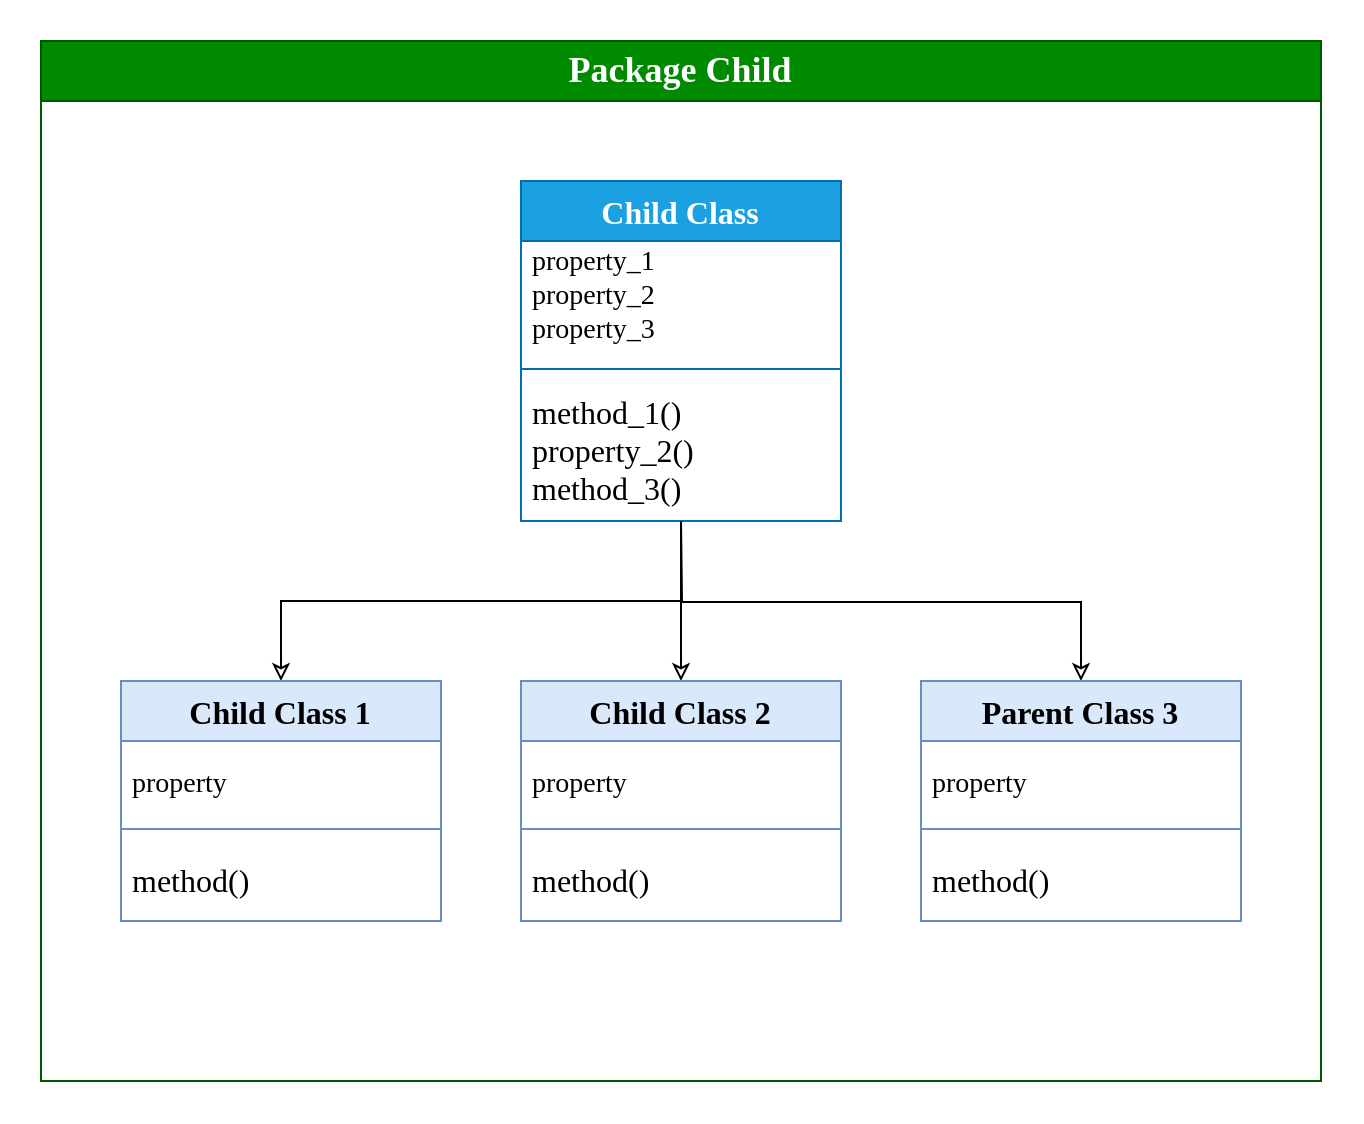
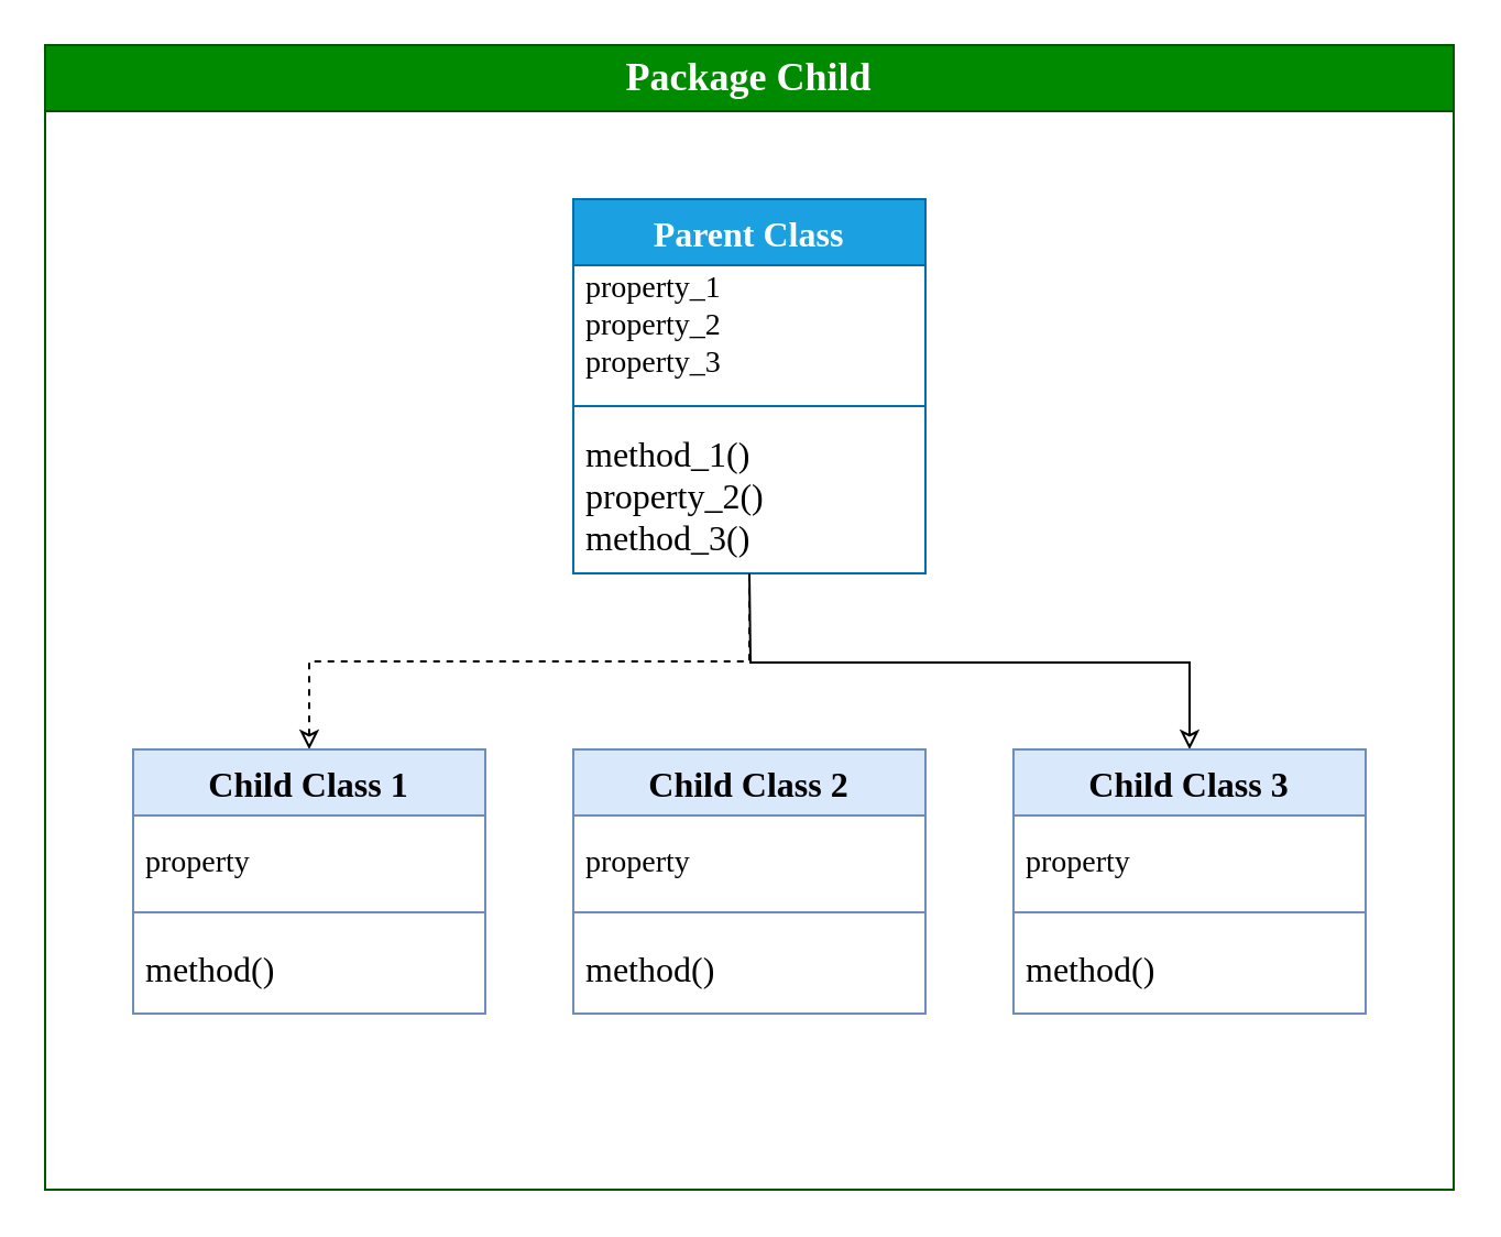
  <mxCell id="0" />
  <mxCell id="1" parent="0" />
  <mxCell id="2" value="&lt;font style=&quot;font-size: 18px;&quot; face=&quot;Georgia&quot;&gt;Package Child&lt;/font&gt;" style="swimlane;whiteSpace=wrap;html=1;startSize=30;fillColor=#008a00;strokeColor=#005700;fontColor=#ffffff;" parent="1" vertex="1"><mxGeometry x="20" y="20" width="640" height="520" as="geometry"><mxRectangle x="110" y="100" width="180" height="40" as="alternateBounds" /></mxGeometry></mxCell>
- <mxCell id="3" value="Child Class" style="swimlane;fontStyle=1;align=center;verticalAlign=middle;childLayout=stackLayout;horizontal=1;startSize=30;horizontalStack=0;resizeParent=1;resizeParentMax=0;resizeLast=0;collapsible=1;marginBottom=0;fontFamily=Georgia;fontSize=16;fillColor=#1ba1e2;fontColor=#ffffff;strokeColor=#006EAF;" parent="2" vertex="1"><mxGeometry x="240" y="70" width="160" height="170" as="geometry" /></mxCell>
+ <mxCell id="3" value="Parent Class" style="swimlane;fontStyle=1;align=center;verticalAlign=middle;childLayout=stackLayout;horizontal=1;startSize=30;horizontalStack=0;resizeParent=1;resizeParentMax=0;resizeLast=0;collapsible=1;marginBottom=0;fontFamily=Georgia;fontSize=16;fillColor=#1ba1e2;fontColor=#ffffff;strokeColor=#006EAF;" parent="2" vertex="1"><mxGeometry x="240" y="70" width="160" height="170" as="geometry" /></mxCell>
  <mxCell id="4" value="property_1&#10;property_2&#10;property_3&#10;" style="text;strokeColor=none;fillColor=none;align=left;verticalAlign=middle;spacingLeft=4;spacingRight=4;overflow=hidden;rotatable=0;points=[[0,0.5],[1,0.5]];portConstraint=eastwest;fontSize=14;fontFamily=Verdana;" parent="3" vertex="1"><mxGeometry y="30" width="160" height="60" as="geometry" /></mxCell>
  <mxCell id="5" value="" style="line;strokeWidth=1;fillColor=none;align=left;verticalAlign=middle;spacingTop=-1;spacingLeft=3;spacingRight=3;rotatable=0;labelPosition=right;points=[];portConstraint=eastwest;strokeColor=inherit;fontFamily=Georgia;fontSize=18;" parent="3" vertex="1"><mxGeometry y="90" width="160" height="8" as="geometry" /></mxCell>
  <mxCell id="6" value="method_1()&#10;property_2()&#10;method_3()" style="text;strokeColor=none;fillColor=none;align=left;verticalAlign=middle;spacingLeft=4;spacingRight=4;overflow=hidden;rotatable=0;points=[[0,0.5],[1,0.5]];portConstraint=eastwest;fontSize=16;fontFamily=Verdana;" parent="3" vertex="1"><mxGeometry y="98" width="160" height="72" as="geometry" /></mxCell>
- <mxCell id="7" style="edgeStyle=orthogonalEdgeStyle;rounded=0;orthogonalLoop=1;jettySize=auto;html=1;exitX=0.5;exitY=0;exitDx=0;exitDy=0;entryX=0.5;entryY=1;entryDx=0;entryDy=0;entryPerimeter=0;fontFamily=Verdana;fontSize=16;startArrow=classic;startFill=0;endArrow=none;endFill=0;" parent="2" source="8" target="6" edge="1"><mxGeometry relative="1" as="geometry" /></mxCell>
+ <mxCell id="7" style="edgeStyle=orthogonalEdgeStyle;rounded=0;orthogonalLoop=1;jettySize=auto;html=1;exitX=0.5;exitY=0;exitDx=0;exitDy=0;entryX=0.5;entryY=1;entryDx=0;entryDy=0;entryPerimeter=0;fontFamily=Verdana;fontSize=16;startArrow=classic;startFill=0;endArrow=none;endFill=0;dashed=1;" parent="2" source="8" target="6" edge="1"><mxGeometry relative="1" as="geometry" /></mxCell>
  <mxCell id="8" value="Child Class 1" style="swimlane;fontStyle=1;align=center;verticalAlign=middle;childLayout=stackLayout;horizontal=1;startSize=30;horizontalStack=0;resizeParent=1;resizeParentMax=0;resizeLast=0;collapsible=1;marginBottom=0;fontFamily=Georgia;fontSize=16;fillColor=#dae8fc;strokeColor=#6c8ebf;" parent="2" vertex="1"><mxGeometry x="40" y="320" width="160" height="120" as="geometry" /></mxCell>
  <mxCell id="9" value="property" style="text;strokeColor=none;fillColor=none;align=left;verticalAlign=middle;spacingLeft=4;spacingRight=4;overflow=hidden;rotatable=0;points=[[0,0.5],[1,0.5]];portConstraint=eastwest;fontSize=14;fontFamily=Verdana;" parent="8" vertex="1"><mxGeometry y="30" width="160" height="40" as="geometry" /></mxCell>
  <mxCell id="10" value="" style="line;strokeWidth=1;fillColor=none;align=left;verticalAlign=middle;spacingTop=-1;spacingLeft=3;spacingRight=3;rotatable=0;labelPosition=right;points=[];portConstraint=eastwest;strokeColor=inherit;fontFamily=Georgia;fontSize=18;" parent="8" vertex="1"><mxGeometry y="70" width="160" height="8" as="geometry" /></mxCell>
  <mxCell id="11" value="method()" style="text;strokeColor=none;fillColor=none;align=left;verticalAlign=middle;spacingLeft=4;spacingRight=4;overflow=hidden;rotatable=0;points=[[0,0.5],[1,0.5]];portConstraint=eastwest;fontSize=16;fontFamily=Verdana;" parent="8" vertex="1"><mxGeometry y="78" width="160" height="42" as="geometry" /></mxCell>
- <mxCell id="12" style="edgeStyle=orthogonalEdgeStyle;rounded=0;orthogonalLoop=1;jettySize=auto;html=1;exitX=0.5;exitY=0;exitDx=0;exitDy=0;entryX=0.5;entryY=1;entryDx=0;entryDy=0;entryPerimeter=0;fontFamily=Verdana;fontSize=16;startArrow=classic;startFill=0;endArrow=none;endFill=0;" parent="2" source="13" target="6" edge="1"><mxGeometry relative="1" as="geometry" /></mxCell>
  <mxCell id="13" value="Child Class 2" style="swimlane;fontStyle=1;align=center;verticalAlign=middle;childLayout=stackLayout;horizontal=1;startSize=30;horizontalStack=0;resizeParent=1;resizeParentMax=0;resizeLast=0;collapsible=1;marginBottom=0;fontFamily=Georgia;fontSize=16;fillColor=#dae8fc;strokeColor=#6c8ebf;" parent="2" vertex="1"><mxGeometry x="240" y="320" width="160" height="120" as="geometry" /></mxCell>
  <mxCell id="14" value="property" style="text;strokeColor=none;fillColor=none;align=left;verticalAlign=middle;spacingLeft=4;spacingRight=4;overflow=hidden;rotatable=0;points=[[0,0.5],[1,0.5]];portConstraint=eastwest;fontSize=14;fontFamily=Verdana;" parent="13" vertex="1"><mxGeometry y="30" width="160" height="40" as="geometry" /></mxCell>
  <mxCell id="15" value="" style="line;strokeWidth=1;fillColor=none;align=left;verticalAlign=middle;spacingTop=-1;spacingLeft=3;spacingRight=3;rotatable=0;labelPosition=right;points=[];portConstraint=eastwest;strokeColor=inherit;fontFamily=Georgia;fontSize=18;" parent="13" vertex="1"><mxGeometry y="70" width="160" height="8" as="geometry" /></mxCell>
  <mxCell id="16" value="method()" style="text;strokeColor=none;fillColor=none;align=left;verticalAlign=middle;spacingLeft=4;spacingRight=4;overflow=hidden;rotatable=0;points=[[0,0.5],[1,0.5]];portConstraint=eastwest;fontSize=16;fontFamily=Verdana;" parent="13" vertex="1"><mxGeometry y="78" width="160" height="42" as="geometry" /></mxCell>
  <mxCell id="17" style="edgeStyle=orthogonalEdgeStyle;rounded=0;orthogonalLoop=1;jettySize=auto;html=1;exitX=0.5;exitY=0;exitDx=0;exitDy=0;fontFamily=Verdana;fontSize=16;startArrow=classic;startFill=0;endArrow=none;endFill=0;" parent="2" source="18" edge="1"><mxGeometry relative="1" as="geometry"><mxPoint x="320" y="240" as="targetPoint" /></mxGeometry></mxCell>
- <mxCell id="18" value="Parent Class 3" style="swimlane;fontStyle=1;align=center;verticalAlign=middle;childLayout=stackLayout;horizontal=1;startSize=30;horizontalStack=0;resizeParent=1;resizeParentMax=0;resizeLast=0;collapsible=1;marginBottom=0;fontFamily=Georgia;fontSize=16;fillColor=#dae8fc;strokeColor=#6c8ebf;" parent="2" vertex="1"><mxGeometry x="440" y="320" width="160" height="120" as="geometry" /></mxCell>
+ <mxCell id="18" value="Child Class 3" style="swimlane;fontStyle=1;align=center;verticalAlign=middle;childLayout=stackLayout;horizontal=1;startSize=30;horizontalStack=0;resizeParent=1;resizeParentMax=0;resizeLast=0;collapsible=1;marginBottom=0;fontFamily=Georgia;fontSize=16;fillColor=#dae8fc;strokeColor=#6c8ebf;" parent="2" vertex="1"><mxGeometry x="440" y="320" width="160" height="120" as="geometry" /></mxCell>
  <mxCell id="19" value="property" style="text;strokeColor=none;fillColor=none;align=left;verticalAlign=middle;spacingLeft=4;spacingRight=4;overflow=hidden;rotatable=0;points=[[0,0.5],[1,0.5]];portConstraint=eastwest;fontSize=14;fontFamily=Verdana;" parent="18" vertex="1"><mxGeometry y="30" width="160" height="40" as="geometry" /></mxCell>
  <mxCell id="20" value="" style="line;strokeWidth=1;fillColor=none;align=left;verticalAlign=middle;spacingTop=-1;spacingLeft=3;spacingRight=3;rotatable=0;labelPosition=right;points=[];portConstraint=eastwest;strokeColor=inherit;fontFamily=Georgia;fontSize=18;" parent="18" vertex="1"><mxGeometry y="70" width="160" height="8" as="geometry" /></mxCell>
  <mxCell id="21" value="method()" style="text;strokeColor=none;fillColor=none;align=left;verticalAlign=middle;spacingLeft=4;spacingRight=4;overflow=hidden;rotatable=0;points=[[0,0.5],[1,0.5]];portConstraint=eastwest;fontSize=16;fontFamily=Verdana;" parent="18" vertex="1"><mxGeometry y="78" width="160" height="42" as="geometry" /></mxCell>
